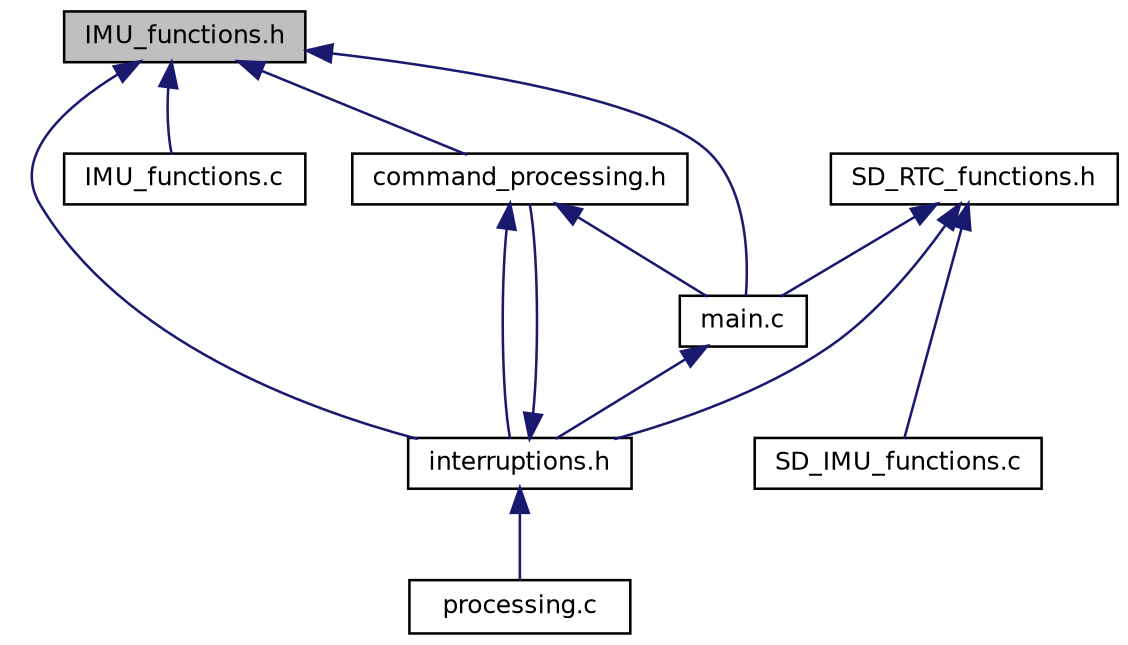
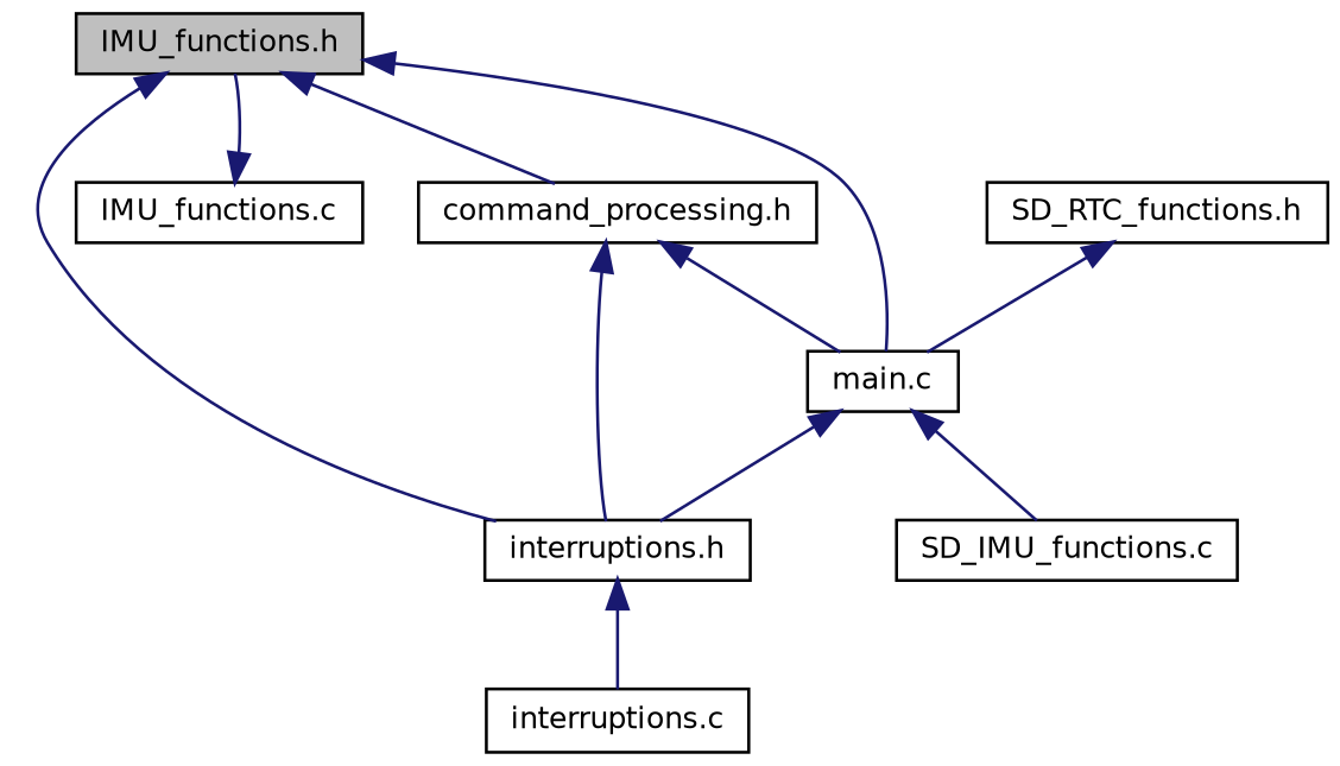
  digraph {
    node [color=black fillcolor=white fontname=Helvetica fontsize=10 shape=record style=filled]
    edge [color=midnightblue dir=back fontname=Helvetica fontsize=10 labelfontname=Helvetica labelfontsize=10 style=solid]
    n1 [fillcolor=grey75 fontcolor=black height=0.2 label="IMU_functions.h" width=0.4]
    n2 [height=0.2 label="IMU_functions.c" width=0.4]
    n3 [height=0.2 label="command_processing.h" width=0.4]
    n4 [height=0.2 label="interruptions.h" width=0.4]
    n5 [height=0.2 label="main.c" width=0.4]
-   n6 [height=0.2 label="processing.c" width=0.4]
+   n6 [height=0.2 label="interruptions.c" width=0.4]
    n7 [height=0.2 label="SD_RTC_functions.h" width=0.4]
    n8 [height=0.2 label="SD_IMU_functions.c" width=0.4]
-   n1 -> n2
+   n2 -> n1
    n1 -> n3
    n1 -> n4
    n1 -> n5
    n3 -> n4
    n3 -> n5
-   n4 -> n3
    n4 -> n6
    n5 -> n4
-   n7 -> n4
    n7 -> n5
-   n7 -> n8
+   n5 -> n8
  }
